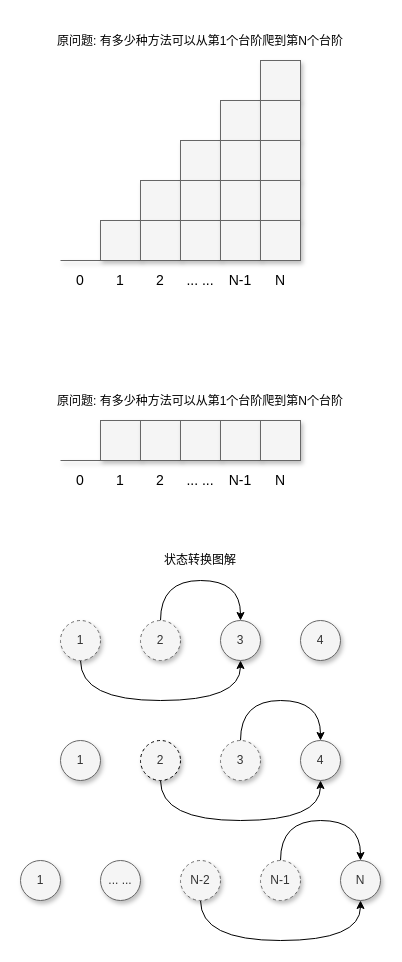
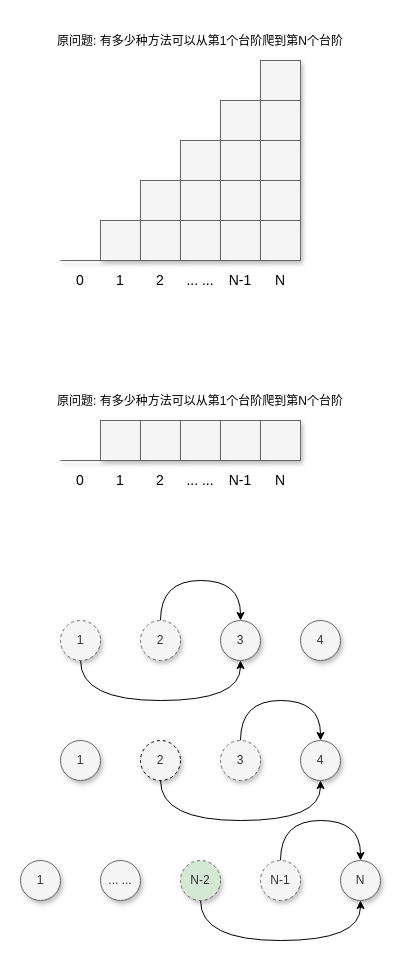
  <mxCell id="0" />
  <mxCell id="1" parent="0" />
  <mxCell id="2" style="rounded=0;orthogonalLoop=1;jettySize=auto;html=1;exitX=0;exitY=1;exitDx=0;exitDy=0;entryX=0;entryY=0;entryDx=0;entryDy=0;fontSize=12;endArrow=none;endFill=0;fillColor=#f5f5f5;strokeColor=#666666;shadow=1;" edge="1" parent="1" source="3" target="24"><mxGeometry relative="1" as="geometry" /></mxCell>
  <mxCell id="3" value="" style="rounded=0;whiteSpace=wrap;html=1;fillColor=#f5f5f5;fontColor=#333333;strokeColor=#666666;shadow=1;" vertex="1" parent="1"><mxGeometry x="100" y="220" width="40" height="40" as="geometry" /></mxCell>
  <mxCell id="4" value="" style="rounded=0;whiteSpace=wrap;html=1;fillColor=#f5f5f5;fontColor=#333333;strokeColor=#666666;shadow=1;" vertex="1" parent="1"><mxGeometry x="140" y="180" width="40" height="40" as="geometry" /></mxCell>
  <mxCell id="5" value="" style="rounded=0;whiteSpace=wrap;html=1;fillColor=#f5f5f5;fontColor=#333333;strokeColor=#666666;shadow=1;" vertex="1" parent="1"><mxGeometry x="180" y="140" width="40" height="40" as="geometry" /></mxCell>
  <mxCell id="6" value="" style="rounded=0;whiteSpace=wrap;html=1;fillColor=#f5f5f5;fontColor=#333333;strokeColor=#666666;shadow=1;" vertex="1" parent="1"><mxGeometry x="220" y="100" width="40" height="40" as="geometry" /></mxCell>
  <mxCell id="7" value="" style="rounded=0;whiteSpace=wrap;html=1;fillColor=#f5f5f5;fontColor=#333333;strokeColor=#666666;shadow=1;" vertex="1" parent="1"><mxGeometry x="260" y="60" width="40" height="40" as="geometry" /></mxCell>
  <mxCell id="8" value="" style="rounded=0;whiteSpace=wrap;html=1;fillColor=#f5f5f5;fontColor=#333333;strokeColor=#666666;shadow=1;" vertex="1" parent="1"><mxGeometry x="140" y="220" width="40" height="40" as="geometry" /></mxCell>
  <mxCell id="9" value="" style="rounded=0;whiteSpace=wrap;html=1;fillColor=#f5f5f5;fontColor=#333333;strokeColor=#666666;shadow=1;" vertex="1" parent="1"><mxGeometry x="180" y="180" width="40" height="40" as="geometry" /></mxCell>
  <mxCell id="10" value="" style="rounded=0;whiteSpace=wrap;html=1;fillColor=#f5f5f5;fontColor=#333333;strokeColor=#666666;shadow=1;" vertex="1" parent="1"><mxGeometry x="180" y="220" width="40" height="40" as="geometry" /></mxCell>
  <mxCell id="11" value="" style="rounded=0;whiteSpace=wrap;html=1;fillColor=#f5f5f5;fontColor=#333333;strokeColor=#666666;shadow=1;" vertex="1" parent="1"><mxGeometry x="220" y="140" width="40" height="40" as="geometry" /></mxCell>
  <mxCell id="12" value="" style="rounded=0;whiteSpace=wrap;html=1;fillColor=#f5f5f5;fontColor=#333333;strokeColor=#666666;shadow=1;" vertex="1" parent="1"><mxGeometry x="220" y="180" width="40" height="40" as="geometry" /></mxCell>
  <mxCell id="13" value="" style="rounded=0;whiteSpace=wrap;html=1;fillColor=#f5f5f5;fontColor=#333333;strokeColor=#666666;shadow=1;" vertex="1" parent="1"><mxGeometry x="220" y="220" width="40" height="40" as="geometry" /></mxCell>
  <mxCell id="14" value="" style="rounded=0;whiteSpace=wrap;html=1;fillColor=#f5f5f5;fontColor=#333333;strokeColor=#666666;shadow=1;" vertex="1" parent="1"><mxGeometry x="260" y="100" width="40" height="40" as="geometry" /></mxCell>
  <mxCell id="15" value="" style="rounded=0;whiteSpace=wrap;html=1;fillColor=#f5f5f5;fontColor=#333333;strokeColor=#666666;shadow=1;" vertex="1" parent="1"><mxGeometry x="260" y="140" width="40" height="40" as="geometry" /></mxCell>
  <mxCell id="16" value="" style="rounded=0;whiteSpace=wrap;html=1;fillColor=#f5f5f5;fontColor=#333333;strokeColor=#666666;shadow=1;" vertex="1" parent="1"><mxGeometry x="260" y="180" width="40" height="40" as="geometry" /></mxCell>
  <mxCell id="17" value="" style="rounded=0;whiteSpace=wrap;html=1;fillColor=#f5f5f5;fontColor=#333333;strokeColor=#666666;shadow=1;" vertex="1" parent="1"><mxGeometry x="260" y="220" width="40" height="40" as="geometry" /></mxCell>
  <mxCell id="18" value="&lt;font style=&quot;font-size: 14px&quot;&gt;1&lt;/font&gt;" style="rounded=0;whiteSpace=wrap;html=1;shadow=1;opacity=0;" vertex="1" parent="1"><mxGeometry x="100" y="260" width="40" height="40" as="geometry" /></mxCell>
  <mxCell id="19" value="&lt;font style=&quot;font-size: 14px&quot;&gt;2&lt;/font&gt;" style="rounded=0;whiteSpace=wrap;html=1;shadow=1;opacity=0;" vertex="1" parent="1"><mxGeometry x="140" y="260" width="40" height="40" as="geometry" /></mxCell>
  <mxCell id="20" value="&lt;font style=&quot;font-size: 14px&quot;&gt;... ...&lt;/font&gt;" style="rounded=0;whiteSpace=wrap;html=1;shadow=1;opacity=0;" vertex="1" parent="1"><mxGeometry x="180" y="260" width="40" height="40" as="geometry" /></mxCell>
  <mxCell id="21" value="&lt;font style=&quot;font-size: 14px&quot;&gt;N-1&lt;/font&gt;" style="rounded=0;whiteSpace=wrap;html=1;shadow=1;opacity=0;" vertex="1" parent="1"><mxGeometry x="220" y="260" width="40" height="40" as="geometry" /></mxCell>
  <mxCell id="22" value="&lt;span style=&quot;font-size: 14px&quot;&gt;N&lt;/span&gt;" style="rounded=0;whiteSpace=wrap;html=1;shadow=1;opacity=0;" vertex="1" parent="1"><mxGeometry x="260" y="260" width="40" height="40" as="geometry" /></mxCell>
  <mxCell id="23" value="&lt;font style=&quot;font-size: 12px&quot;&gt;原问题: 有多少种方法可以从第1个台阶爬到第N个台阶&lt;/font&gt;" style="text;html=1;strokeColor=none;fillColor=none;align=center;verticalAlign=middle;whiteSpace=wrap;rounded=0;shadow=1;fontSize=14;opacity=0;" vertex="1" parent="1"><mxGeometry x="20" y="20" width="360" height="40" as="geometry" /></mxCell>
  <mxCell id="24" value="&lt;font style=&quot;font-size: 14px&quot;&gt;0&lt;/font&gt;" style="rounded=0;whiteSpace=wrap;html=1;shadow=1;opacity=0;" vertex="1" parent="1"><mxGeometry x="60" y="260" width="40" height="40" as="geometry" /></mxCell>
  <mxCell id="25" style="rounded=0;orthogonalLoop=1;jettySize=auto;html=1;exitX=0;exitY=1;exitDx=0;exitDy=0;entryX=0;entryY=0;entryDx=0;entryDy=0;fontSize=12;endArrow=none;endFill=0;fillColor=#f5f5f5;strokeColor=#666666;shadow=1;" edge="1" parent="1" source="26" target="37"><mxGeometry relative="1" as="geometry" /></mxCell>
  <mxCell id="26" value="" style="rounded=0;whiteSpace=wrap;html=1;fillColor=#f5f5f5;fontColor=#333333;strokeColor=#666666;shadow=1;" vertex="1" parent="1"><mxGeometry x="100" y="420" width="40" height="40" as="geometry" /></mxCell>
  <mxCell id="27" value="" style="rounded=0;whiteSpace=wrap;html=1;fillColor=#f5f5f5;fontColor=#333333;strokeColor=#666666;shadow=1;" vertex="1" parent="1"><mxGeometry x="140" y="420" width="40" height="40" as="geometry" /></mxCell>
  <mxCell id="28" value="" style="rounded=0;whiteSpace=wrap;html=1;fillColor=#f5f5f5;fontColor=#333333;strokeColor=#666666;shadow=1;" vertex="1" parent="1"><mxGeometry x="180" y="420" width="40" height="40" as="geometry" /></mxCell>
  <mxCell id="29" value="" style="rounded=0;whiteSpace=wrap;html=1;fillColor=#f5f5f5;fontColor=#333333;strokeColor=#666666;shadow=1;" vertex="1" parent="1"><mxGeometry x="220" y="420" width="40" height="40" as="geometry" /></mxCell>
  <mxCell id="30" value="" style="rounded=0;whiteSpace=wrap;html=1;fillColor=#f5f5f5;fontColor=#333333;strokeColor=#666666;shadow=1;" vertex="1" parent="1"><mxGeometry x="260" y="420" width="40" height="40" as="geometry" /></mxCell>
  <mxCell id="31" value="&lt;font style=&quot;font-size: 14px&quot;&gt;1&lt;/font&gt;" style="rounded=0;whiteSpace=wrap;html=1;shadow=1;opacity=0;" vertex="1" parent="1"><mxGeometry x="100" y="460" width="40" height="40" as="geometry" /></mxCell>
  <mxCell id="32" value="&lt;font style=&quot;font-size: 14px&quot;&gt;2&lt;/font&gt;" style="rounded=0;whiteSpace=wrap;html=1;shadow=1;opacity=0;" vertex="1" parent="1"><mxGeometry x="140" y="460" width="40" height="40" as="geometry" /></mxCell>
  <mxCell id="33" value="&lt;font style=&quot;font-size: 14px&quot;&gt;... ...&lt;/font&gt;" style="rounded=0;whiteSpace=wrap;html=1;shadow=1;opacity=0;" vertex="1" parent="1"><mxGeometry x="180" y="460" width="40" height="40" as="geometry" /></mxCell>
  <mxCell id="34" value="&lt;font style=&quot;font-size: 14px&quot;&gt;N-1&lt;/font&gt;" style="rounded=0;whiteSpace=wrap;html=1;shadow=1;opacity=0;" vertex="1" parent="1"><mxGeometry x="220" y="460" width="40" height="40" as="geometry" /></mxCell>
  <mxCell id="35" value="&lt;span style=&quot;font-size: 14px&quot;&gt;N&lt;/span&gt;" style="rounded=0;whiteSpace=wrap;html=1;shadow=1;opacity=0;" vertex="1" parent="1"><mxGeometry x="260" y="460" width="40" height="40" as="geometry" /></mxCell>
  <mxCell id="36" value="&lt;font style=&quot;font-size: 12px&quot;&gt;原问题: 有多少种方法可以从第1个台阶爬到第N个台阶&lt;/font&gt;" style="text;html=1;strokeColor=none;fillColor=none;align=center;verticalAlign=middle;whiteSpace=wrap;rounded=0;shadow=1;fontSize=14;opacity=0;" vertex="1" parent="1"><mxGeometry x="20" y="380" width="360" height="40" as="geometry" /></mxCell>
  <mxCell id="37" value="&lt;font style=&quot;font-size: 14px&quot;&gt;0&lt;/font&gt;" style="rounded=0;whiteSpace=wrap;html=1;shadow=1;opacity=0;" vertex="1" parent="1"><mxGeometry x="60" y="460" width="40" height="40" as="geometry" /></mxCell>
  <mxCell id="38" style="edgeStyle=orthogonalEdgeStyle;curved=1;rounded=0;orthogonalLoop=1;jettySize=auto;html=1;exitX=0.5;exitY=1;exitDx=0;exitDy=0;entryX=0.5;entryY=1;entryDx=0;entryDy=0;shadow=0;fontSize=12;endArrow=classic;endFill=1;" edge="1" parent="1" source="39" target="42"><mxGeometry relative="1" as="geometry"><Array as="points"><mxPoint x="80" y="700" /><mxPoint x="240" y="700" /></Array></mxGeometry></mxCell>
  <mxCell id="39" value="1" style="ellipse;whiteSpace=wrap;html=1;aspect=fixed;shadow=1;fontSize=12;fillColor=#f5f5f5;fontColor=#333333;strokeColor=#666666;dashed=1;" vertex="1" parent="1"><mxGeometry x="60" y="620" width="40" height="40" as="geometry" /></mxCell>
  <mxCell id="40" style="edgeStyle=orthogonalEdgeStyle;curved=1;rounded=0;orthogonalLoop=1;jettySize=auto;html=1;exitX=0.5;exitY=0;exitDx=0;exitDy=0;entryX=0.5;entryY=0;entryDx=0;entryDy=0;shadow=0;fontSize=12;endArrow=classic;endFill=1;" edge="1" parent="1" source="41" target="42"><mxGeometry relative="1" as="geometry"><Array as="points"><mxPoint x="160" y="580" /><mxPoint x="240" y="580" /></Array></mxGeometry></mxCell>
  <mxCell id="41" value="2" style="ellipse;whiteSpace=wrap;html=1;aspect=fixed;shadow=1;fontSize=12;fillColor=#f5f5f5;fontColor=#333333;strokeColor=#666666;dashed=1;" vertex="1" parent="1"><mxGeometry x="140" y="620" width="40" height="40" as="geometry" /></mxCell>
  <mxCell id="42" value="3" style="ellipse;whiteSpace=wrap;html=1;aspect=fixed;shadow=1;fontSize=12;fillColor=#f5f5f5;fontColor=#333333;strokeColor=#666666;" vertex="1" parent="1"><mxGeometry x="220" y="620" width="40" height="40" as="geometry" /></mxCell>
  <mxCell id="43" value="4" style="ellipse;whiteSpace=wrap;html=1;aspect=fixed;shadow=1;fontSize=12;fillColor=#f5f5f5;fontColor=#333333;strokeColor=#666666;" vertex="1" parent="1"><mxGeometry x="300" y="620" width="40" height="40" as="geometry" /></mxCell>
  <mxCell id="44" value="1" style="ellipse;whiteSpace=wrap;html=1;aspect=fixed;shadow=1;fontSize=12;fillColor=#f5f5f5;fontColor=#333333;strokeColor=#666666;" vertex="1" parent="1"><mxGeometry x="60" y="740" width="40" height="40" as="geometry" /></mxCell>
  <mxCell id="45" style="edgeStyle=orthogonalEdgeStyle;curved=1;rounded=0;orthogonalLoop=1;jettySize=auto;html=1;exitX=0.5;exitY=1;exitDx=0;exitDy=0;entryX=0.5;entryY=1;entryDx=0;entryDy=0;shadow=0;fontSize=12;endArrow=classic;endFill=1;" edge="1" parent="1" source="46" target="49"><mxGeometry relative="1" as="geometry"><Array as="points"><mxPoint x="160" y="820" /><mxPoint x="320" y="820" /></Array></mxGeometry></mxCell>
  <mxCell id="46" value="2" style="ellipse;whiteSpace=wrap;html=1;aspect=fixed;shadow=1;fontSize=12;fillColor=#f5f5f5;fontColor=#333333;strokeColor=default;dashed=1;" vertex="1" parent="1"><mxGeometry x="140" y="740" width="40" height="40" as="geometry" /></mxCell>
  <mxCell id="47" style="edgeStyle=orthogonalEdgeStyle;rounded=0;orthogonalLoop=1;jettySize=auto;html=1;exitX=0.5;exitY=0;exitDx=0;exitDy=0;entryX=0.5;entryY=0;entryDx=0;entryDy=0;shadow=0;fontSize=12;endArrow=classic;endFill=1;curved=1;" edge="1" parent="1" source="48" target="49"><mxGeometry relative="1" as="geometry"><Array as="points"><mxPoint x="240" y="700" /><mxPoint x="320" y="700" /></Array></mxGeometry></mxCell>
  <mxCell id="48" value="3" style="ellipse;whiteSpace=wrap;html=1;aspect=fixed;shadow=1;fontSize=12;fillColor=#f5f5f5;fontColor=#333333;strokeColor=#666666;dashed=1;" vertex="1" parent="1"><mxGeometry x="220" y="740" width="40" height="40" as="geometry" /></mxCell>
  <mxCell id="49" value="4" style="ellipse;whiteSpace=wrap;html=1;aspect=fixed;shadow=1;fontSize=12;fillColor=#f5f5f5;fontColor=#333333;strokeColor=#666666;" vertex="1" parent="1"><mxGeometry x="300" y="740" width="40" height="40" as="geometry" /></mxCell>
  <mxCell id="50" value="1" style="ellipse;whiteSpace=wrap;html=1;aspect=fixed;shadow=1;fontSize=12;fillColor=#f5f5f5;fontColor=#333333;strokeColor=#666666;" vertex="1" parent="1"><mxGeometry x="20" y="860" width="40" height="40" as="geometry" /></mxCell>
  <mxCell id="51" style="edgeStyle=orthogonalEdgeStyle;curved=1;rounded=0;orthogonalLoop=1;jettySize=auto;html=1;exitX=0.5;exitY=1;exitDx=0;exitDy=0;entryX=0.5;entryY=1;entryDx=0;entryDy=0;shadow=0;fontSize=12;endArrow=classic;endFill=1;" edge="1" parent="1" source="52" target="55"><mxGeometry relative="1" as="geometry"><Array as="points"><mxPoint x="200" y="940" /><mxPoint x="360" y="940" /></Array></mxGeometry></mxCell>
- <mxCell id="52" value="N-2" style="ellipse;whiteSpace=wrap;html=1;aspect=fixed;shadow=1;fontSize=12;fillColor=#f5f5f5;fontColor=#333333;strokeColor=#666666;dashed=1;" vertex="1" parent="1"><mxGeometry x="180" y="860" width="40" height="40" as="geometry" /></mxCell>
+ <mxCell id="52" value="N-2" style="ellipse;whiteSpace=wrap;html=1;aspect=fixed;shadow=1;fontSize=12;fillColor=#d5e8d4;fontColor=#333333;strokeColor=#666666;dashed=1;" vertex="1" parent="1"><mxGeometry x="180" y="860" width="40" height="40" as="geometry" /></mxCell>
  <mxCell id="53" style="edgeStyle=orthogonalEdgeStyle;rounded=0;orthogonalLoop=1;jettySize=auto;html=1;exitX=0.5;exitY=0;exitDx=0;exitDy=0;entryX=0.5;entryY=0;entryDx=0;entryDy=0;shadow=0;fontSize=12;endArrow=classic;endFill=1;curved=1;" edge="1" parent="1" source="54" target="55"><mxGeometry relative="1" as="geometry"><Array as="points"><mxPoint x="280" y="820" /><mxPoint x="360" y="820" /></Array></mxGeometry></mxCell>
  <mxCell id="54" value="N-1" style="ellipse;whiteSpace=wrap;html=1;aspect=fixed;shadow=1;fontSize=12;fillColor=#f5f5f5;fontColor=#333333;strokeColor=#666666;dashed=1;" vertex="1" parent="1"><mxGeometry x="260" y="860" width="40" height="40" as="geometry" /></mxCell>
  <mxCell id="55" value="N" style="ellipse;whiteSpace=wrap;html=1;aspect=fixed;shadow=1;fontSize=12;fillColor=#f5f5f5;fontColor=#333333;strokeColor=#666666;" vertex="1" parent="1"><mxGeometry x="340" y="860" width="40" height="40" as="geometry" /></mxCell>
  <mxCell id="56" value="... ..." style="ellipse;whiteSpace=wrap;html=1;aspect=fixed;shadow=1;fontSize=12;fillColor=#f5f5f5;fontColor=#333333;strokeColor=#666666;" vertex="1" parent="1"><mxGeometry x="100" y="860" width="40" height="40" as="geometry" /></mxCell>
- <mxCell id="57" value="状态转换图解" style="text;html=1;strokeColor=none;fillColor=none;align=center;verticalAlign=middle;whiteSpace=wrap;rounded=0;shadow=1;fontSize=12;" vertex="1" parent="1"><mxGeometry x="60" y="540" width="280" height="40" as="geometry" /></mxCell>
